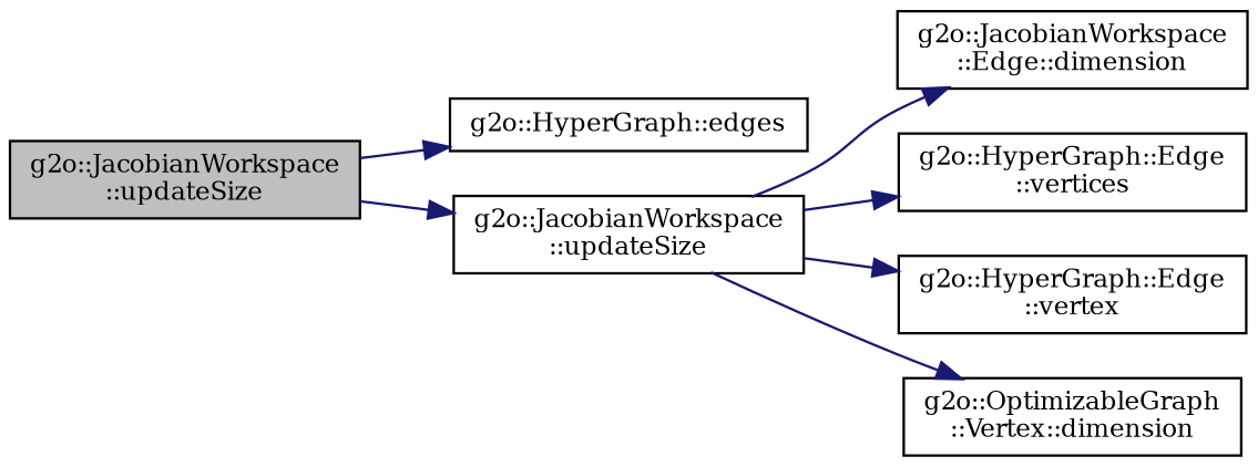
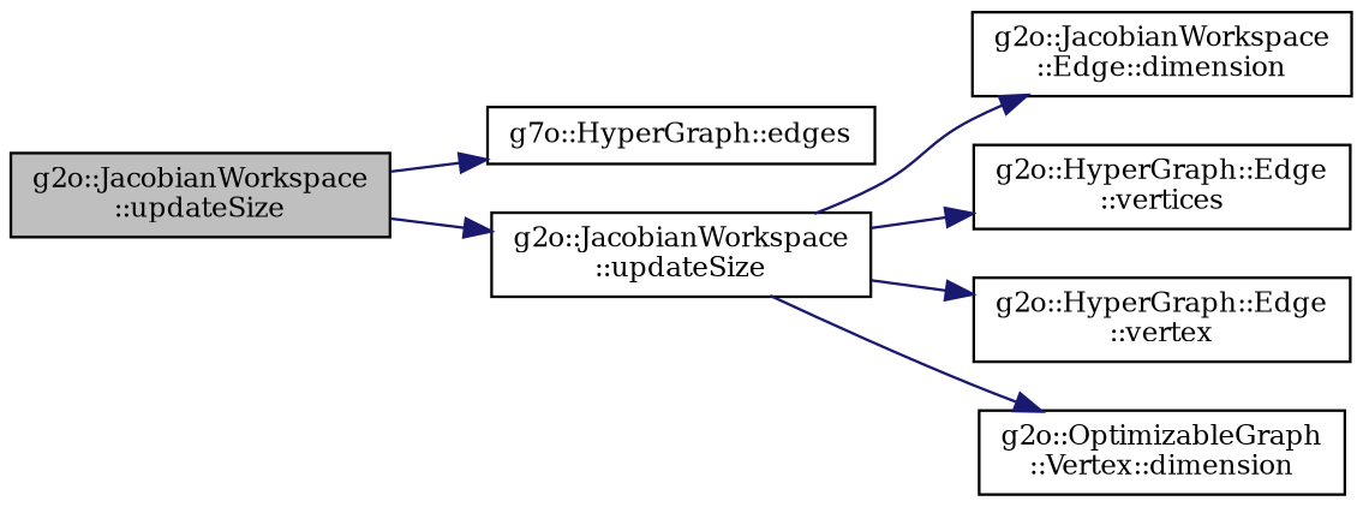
  digraph {
    fontname="DejaVu Serif"
    rankdir=LR
    node [color=black fillcolor=white fontname="DejaVu Serif" fontsize=10 shape=record style=filled]
    edge [color=midnightblue fontname="DejaVu Serif" fontsize=10 labelfontname=Helvetica labelfontsize=10 style=solid]
    n1 [fillcolor=grey75 fontcolor=black height=0.2 label="g2o::JacobianWorkspace\l::updateSize" width=0.4]
-   n2 [height=0.2 label="g2o::HyperGraph::edges" width=0.4]
+   n2 [height=0.2 label="g7o::HyperGraph::edges" width=0.4]
    n3 [height=0.2 label="g2o::JacobianWorkspace\l::updateSize" width=0.4]
    n4 [height=0.2 label="g2o::JacobianWorkspace\l::Edge::dimension" width=0.4]
    n5 [height=0.2 label="g2o::HyperGraph::Edge\l::vertices" width=0.4]
    n6 [height=0.2 label="g2o::HyperGraph::Edge\l::vertex" width=0.4]
    n7 [height=0.2 label="g2o::OptimizableGraph\l::Vertex::dimension" width=0.4]
    n1 -> n2
    n1 -> n3
    n3 -> n4
    n3 -> n5
    n3 -> n6
    n3 -> n7
  }
